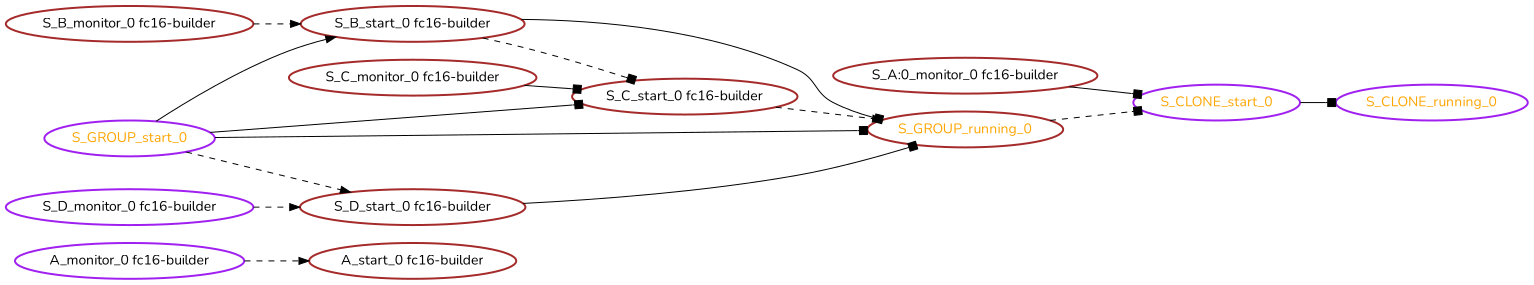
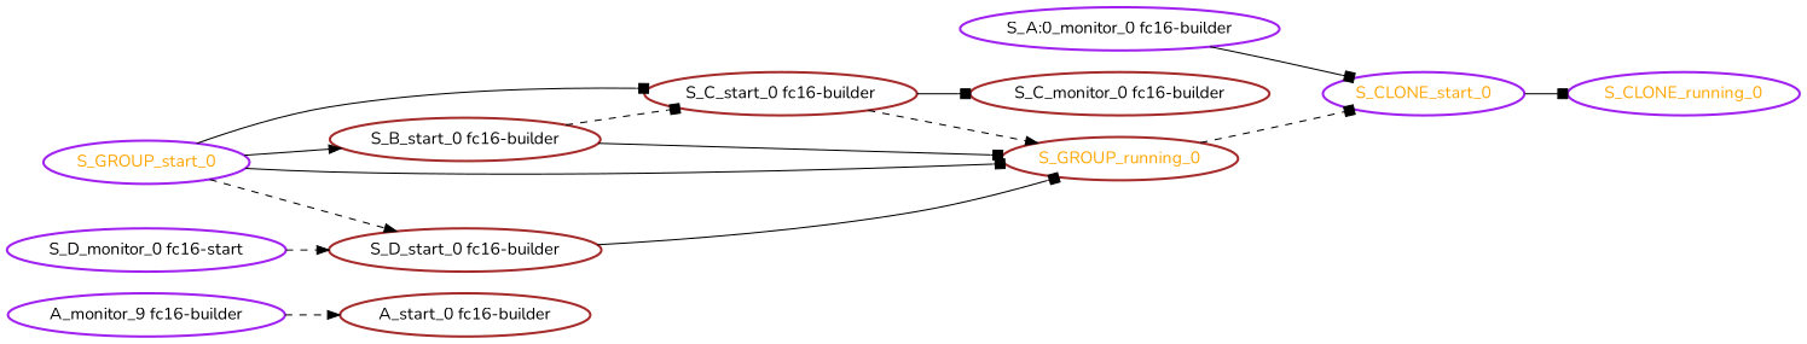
  digraph {
    fontname=Nunito
    rankdir=LR
    node [color=brown fontcolor=black fontname=Nunito style=bold]
    edge [arrowhead=box fontname=Nunito style=solid]
-   "A_monitor_0 fc16-builder" [color=purple]
+   "A_monitor_0 fc16-builder" [color=purple label="A_monitor_9 fc16-builder"]
    "A_start_0 fc16-builder"
-   "S_A:0_monitor_0 fc16-builder"
+   "S_A:0_monitor_0 fc16-builder" [color=purple]
    S_CLONE_start_0 [color=purple fontcolor=orange]
    S_CLONE_running_0 [color=purple fontcolor=orange]
-   "S_B_monitor_0 fc16-builder"
    "S_B_start_0 fc16-builder"
    "S_C_start_0 fc16-builder"
    S_GROUP_running_0 [fontcolor=orange]
    "S_D_start_0 fc16-builder"
    "S_C_monitor_0 fc16-builder"
-   "S_D_monitor_0 fc16-builder" [color=purple]
+   "S_D_monitor_0 fc16-builder" [color=purple label="S_D_monitor_0 fc16-start"]
    S_GROUP_start_0 [color=purple fontcolor=orange]
    "A_monitor_0 fc16-builder" -> "A_start_0 fc16-builder" [arrowhead=normal style=dashed]
    "S_A:0_monitor_0 fc16-builder" -> S_CLONE_start_0
    S_CLONE_start_0 -> S_CLONE_running_0
-   "S_B_monitor_0 fc16-builder" -> "S_B_start_0 fc16-builder" [arrowhead=normal style=dashed]
    "S_B_start_0 fc16-builder" -> "S_C_start_0 fc16-builder" [style=dashed]
    "S_B_start_0 fc16-builder" -> S_GROUP_running_0
    "S_C_start_0 fc16-builder" -> S_GROUP_running_0 [arrowhead=normal style=dashed]
    S_GROUP_running_0 -> S_CLONE_start_0 [style=dashed]
    "S_D_start_0 fc16-builder" -> S_GROUP_running_0
-   "S_C_monitor_0 fc16-builder" -> "S_C_start_0 fc16-builder"
+   "S_C_start_0 fc16-builder" -> "S_C_monitor_0 fc16-builder"
    "S_D_monitor_0 fc16-builder" -> "S_D_start_0 fc16-builder" [arrowhead=normal style=dashed]
    S_GROUP_start_0 -> "S_B_start_0 fc16-builder" [arrowhead=normal]
    S_GROUP_start_0 -> "S_C_start_0 fc16-builder"
    S_GROUP_start_0 -> S_GROUP_running_0
    S_GROUP_start_0 -> "S_D_start_0 fc16-builder" [arrowhead=normal style=dashed]
  }
